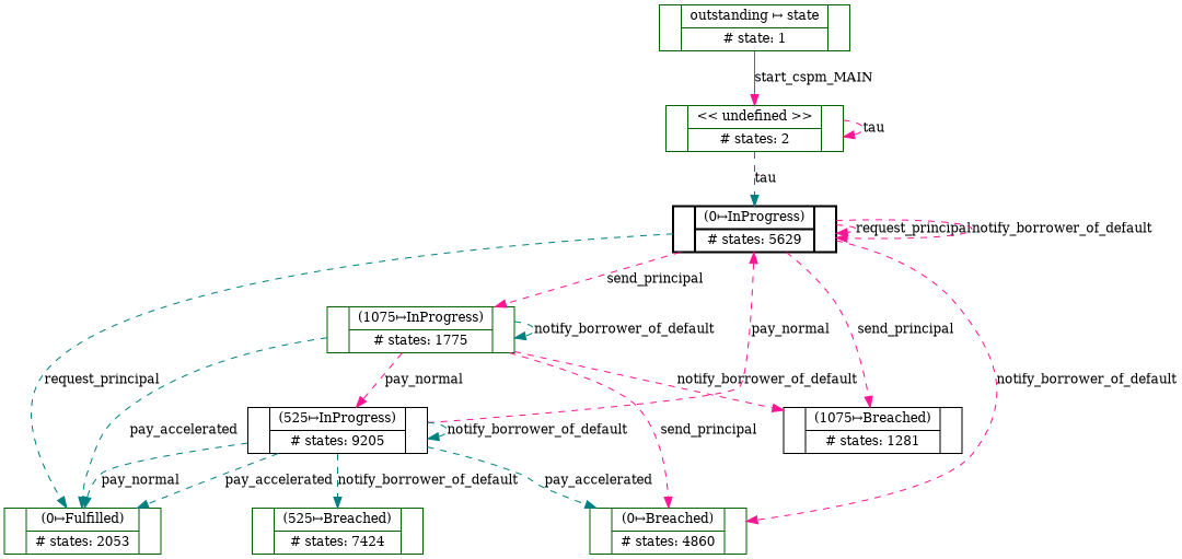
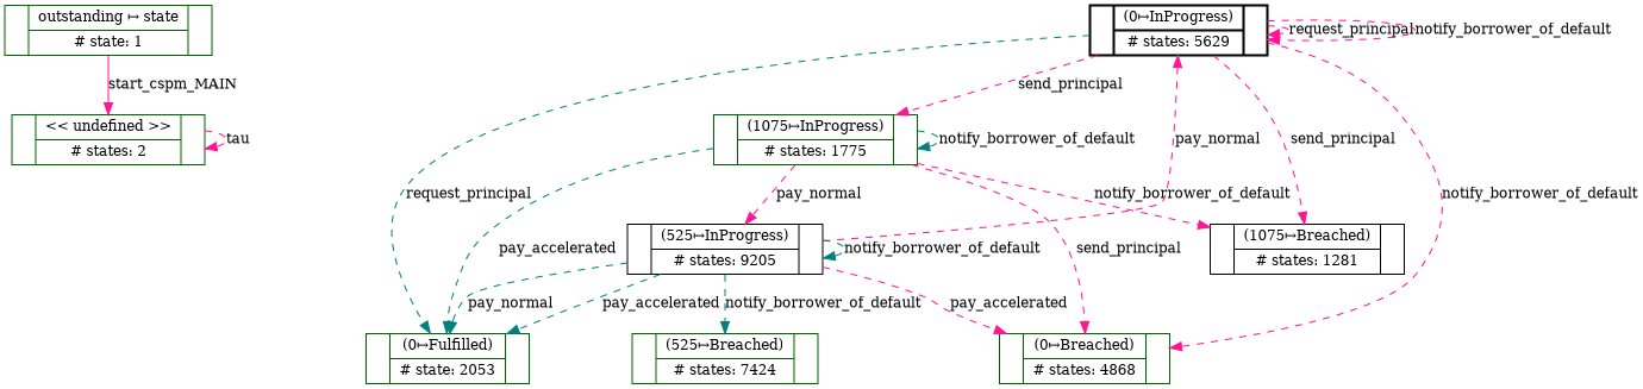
  digraph {
    node [color=darkgreen fontsize=12 shape=record]
    edge [color=deeppink fontsize=12 style=dashed]
    n1 [label="|{outstanding &#8614; state\n|# state: 1}|"]
    n2 [label="|{\<\< undefined \>\>\n|# states: 2}|"]
    n3 [color=black label="|{(0&#8614;InProgress)\n|# states: 5629}|" style=bold]
-   n4 [label="|{(0&#8614;Fulfilled)\n|# states: 2053}|"]
-   n5 [label="|{(0&#8614;Breached)\n|# states: 4860}|"]
+   n4 [label="|{(0&#8614;Fulfilled)\n|# state: 2053}|"]
+   n5 [label="|{(0&#8614;Breached)\n|# states: 4868}|"]
    n6 [color=black label="|{(1075&#8614;Breached)\n|# states: 1281}|"]
    n7 [label="|{(1075&#8614;InProgress)\n|# states: 1775}|"]
    n8 [color=black label="|{(525&#8614;InProgress)\n|# states: 9205}|"]
    n9 [label="|{(525&#8614;Breached)\n|# states: 7424}|"]
    n1 -> n2 [label=start_cspm_MAIN style=""]
    n2 -> n2 [label=tau]
-   n2 -> n3 [color=teal label=tau]
    n3 -> n3 [label=request_principal]
    n3 -> n3 [label=notify_borrower_of_default]
    n3 -> n4 [color=teal label=request_principal]
    n3 -> n5 [label=notify_borrower_of_default]
    n3 -> n6 [label=send_principal]
    n3 -> n7 [label=send_principal]
    n7 -> n4 [color=teal label=pay_accelerated]
    n7 -> n5 [label=send_principal]
    n7 -> n6 [label=notify_borrower_of_default]
    n7 -> n7 [color=teal label=notify_borrower_of_default]
    n7 -> n8 [label=pay_normal]
    n8 -> n3 [label=pay_normal]
    n8 -> n4 [color=teal label=pay_normal]
    n8 -> n4 [color=teal label=pay_accelerated]
-   n8 -> n5 [color=teal label=pay_accelerated]
+   n8 -> n5 [label=pay_accelerated]
    n8 -> n8 [color=teal label=notify_borrower_of_default]
    n8 -> n9 [color=teal label=notify_borrower_of_default]
  }
